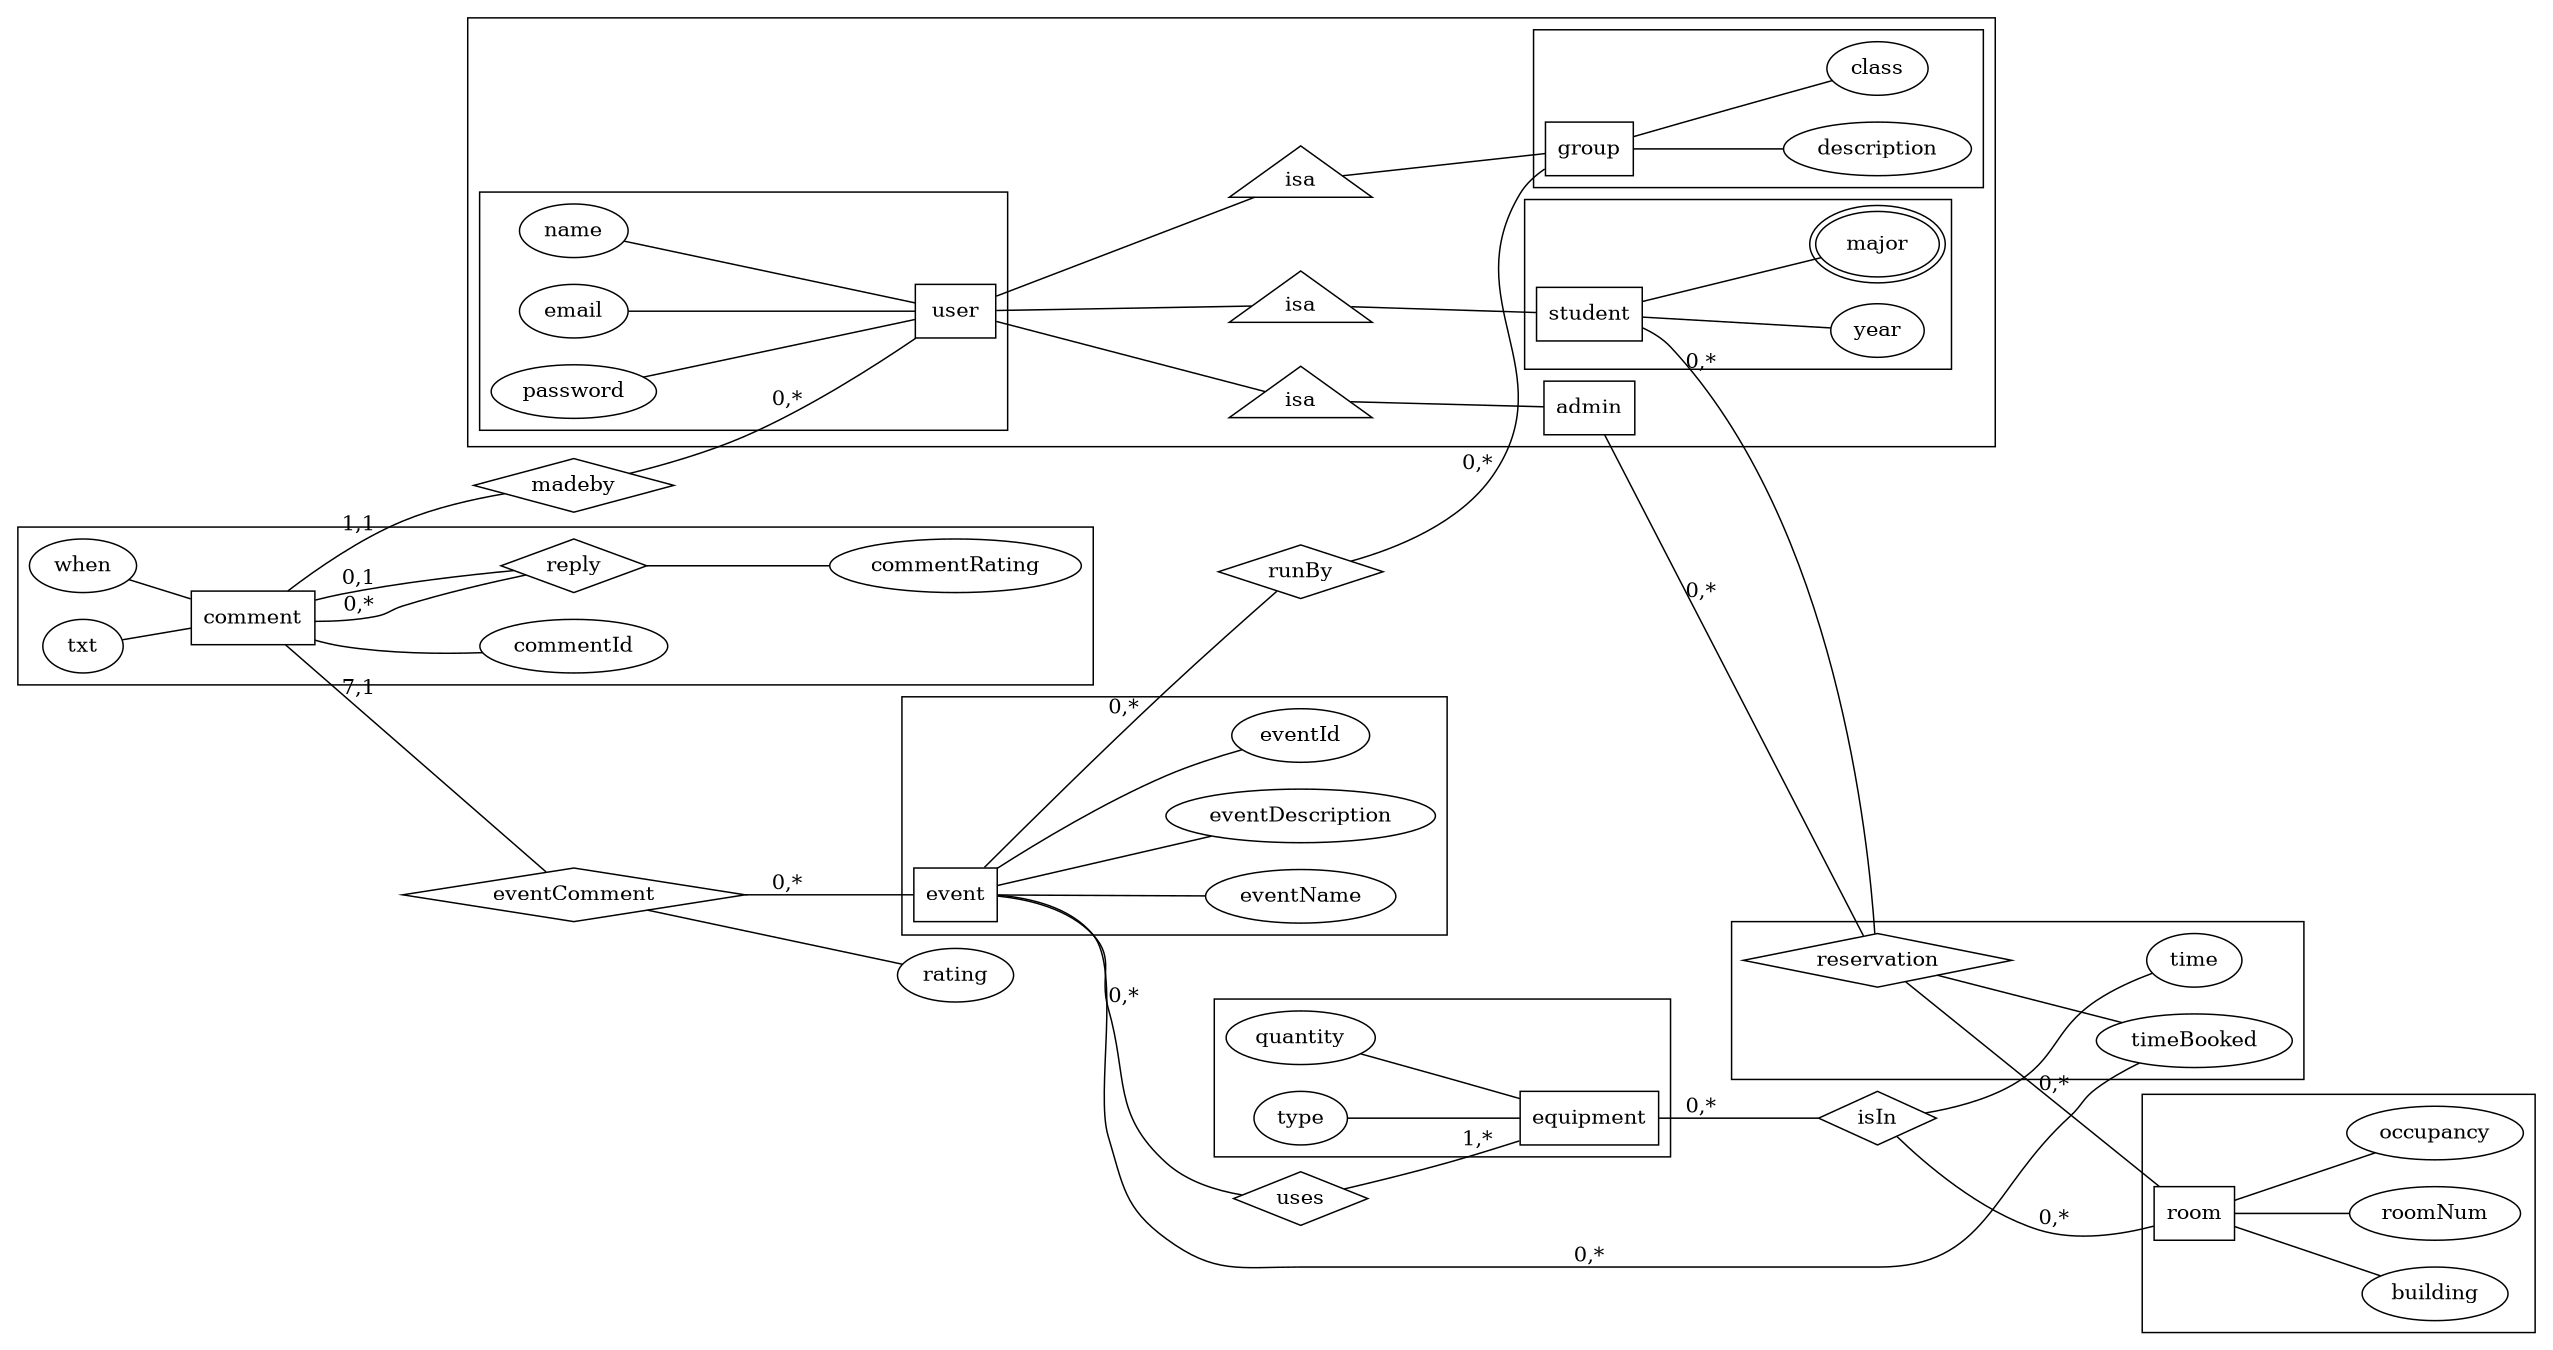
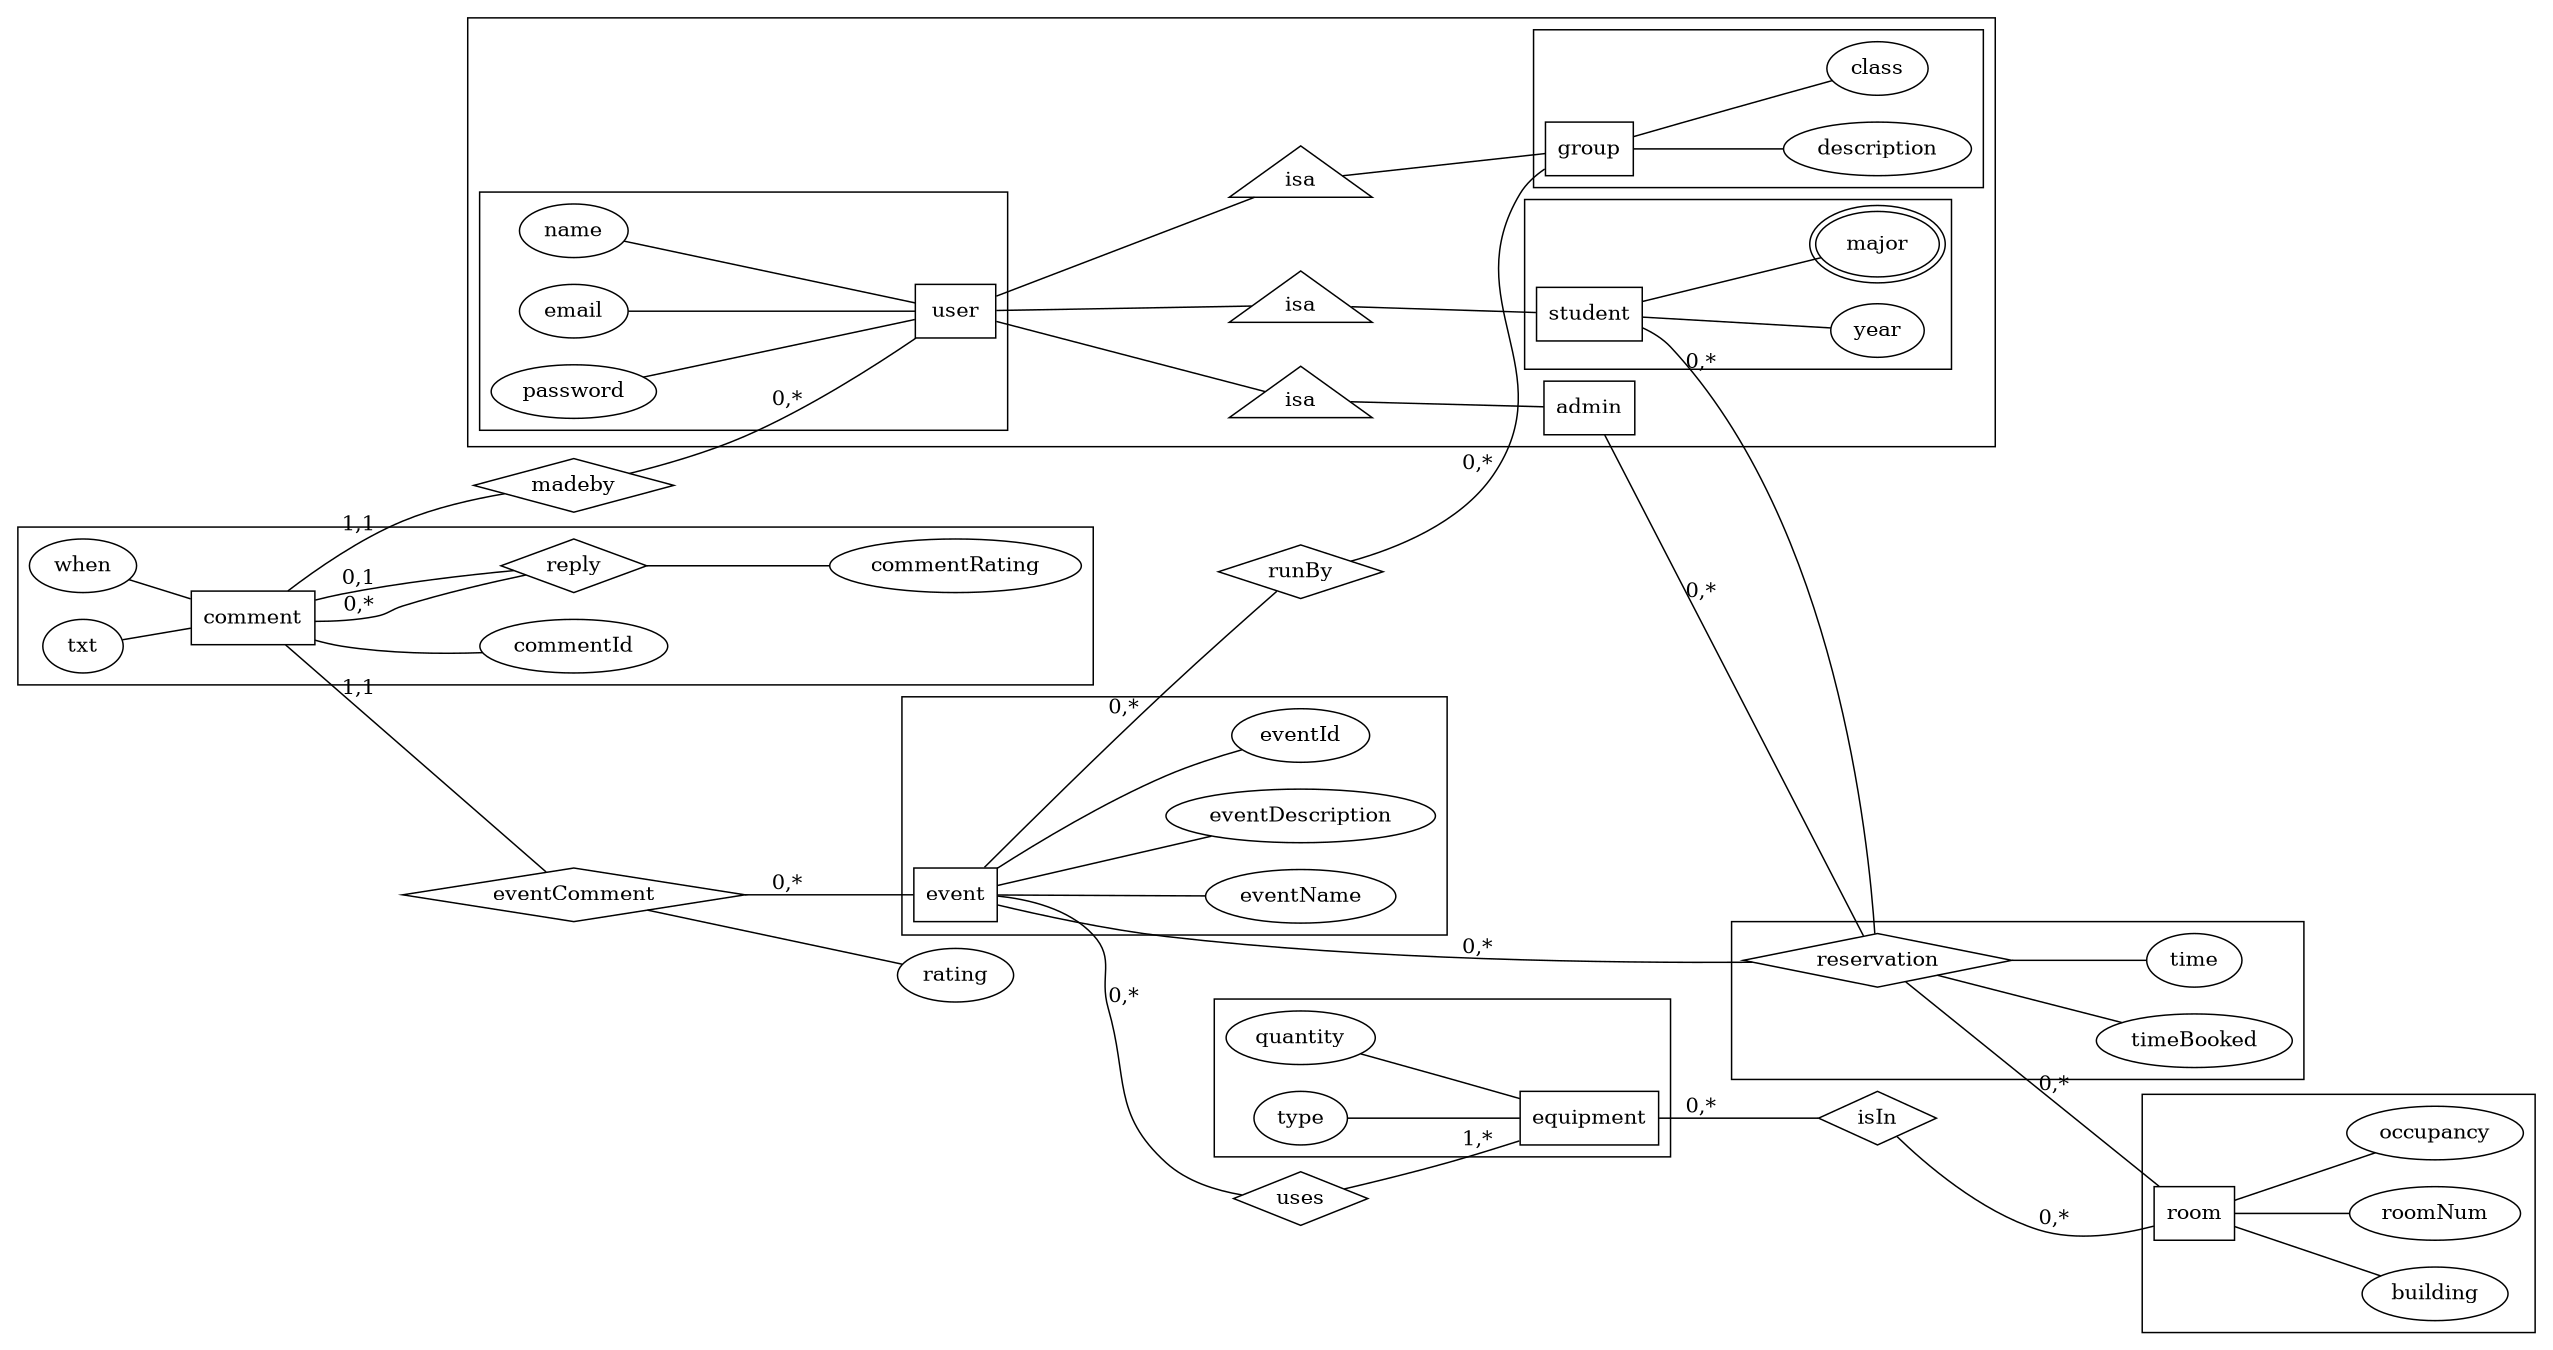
  graph {
    rankdir=LR
    user [shape=box]
    name
    email
    password
    student [shape=box]
    major [peripheries=2]
    year
    group [shape=box]
    class
    description
    n11 [label=isa shape=triangle]
    n12 [label=isa shape=triangle]
    n13 [label=isa shape=triangle]
    admin [shape=box]
    room [shape=box]
    building
    roomNum
    occupancy
    event [shape=box]
    eventName
    eventDescription
    eventId
    reservation [shape=diamond]
    time
    timeBooked
    comment [shape=box]
    reply [shape=diamond]
    commentId
    commentRating
    when
    txt
    equipment [shape=box]
    type
    quantity
    uses [shape=diamond]
    runBy [shape=diamond]
    eventComment [shape=diamond]
    madeby [shape=diamond]
    isIn [shape=diamond]
    rating
    subgraph cluster_1 {
      n11
      n12
      n13
      admin
      subgraph cluster_2 {
        user
        name
        email
        password
      }
      subgraph cluster_3 {
        student
        major
        year
      }
      subgraph cluster_4 {
        group
        class
        description
      }
    }
    subgraph cluster_5 {
      room
      building
      roomNum
      occupancy
    }
    subgraph cluster_6 {
      event
      eventName
      eventDescription
      eventId
    }
    subgraph cluster_7 {
      reservation
      time
      timeBooked
    }
    subgraph cluster_8 {
      comment
      reply
      commentId
      commentRating
      when
      txt
    }
    subgraph cluster_9 {
      equipment
      type
      quantity
    }
    user -- n11
    user -- n12
    user -- n13
    name -- user
    email -- user
    password -- user
    student -- major
    student -- year
    student -- reservation [label="0,*"]
    group -- class
    group -- description
    n11 -- admin
    n12 -- student
    n13 -- group
    admin -- reservation [label="0,*"]
    room -- building
    room -- roomNum
    room -- occupancy
    event -- eventName
    event -- eventDescription
    event -- eventId
    event -- uses [label="0,*"]
    event -- runBy [label="0,*"]
    reservation -- room [label="0,*"]
-   timeBooked -- event [label="0,*"]
-   isIn -- time
+   reservation -- event [label="0,*"]
+   reservation -- time
    reservation -- timeBooked
    comment -- reply [label="0,*"]
    comment -- commentId
-   comment -- eventComment [label="7,1"]
+   comment -- eventComment [label="1,1"]
    comment -- madeby [label="1,1"]
    reply -- comment [label="0,1"]
    reply -- commentRating
    when -- comment
    txt -- comment
    equipment -- isIn [label="0,*"]
    type -- equipment
    quantity -- equipment
    uses -- equipment [label="1,*"]
    runBy -- group [label="0,*"]
    eventComment -- event [label="0,*"]
    eventComment -- rating
    madeby -- user [label="0,*"]
    isIn -- room [label="0,*"]
  }
